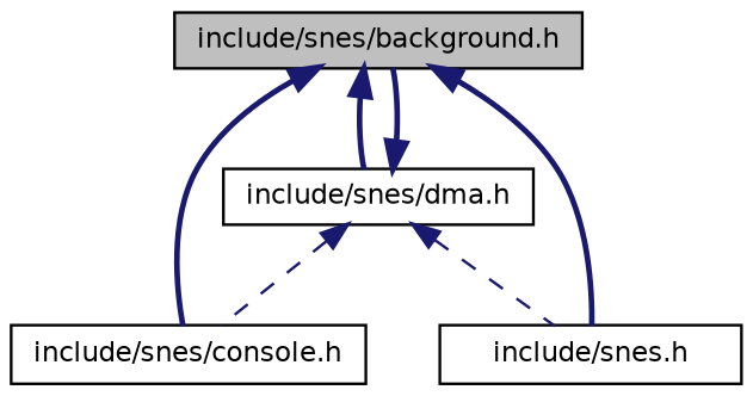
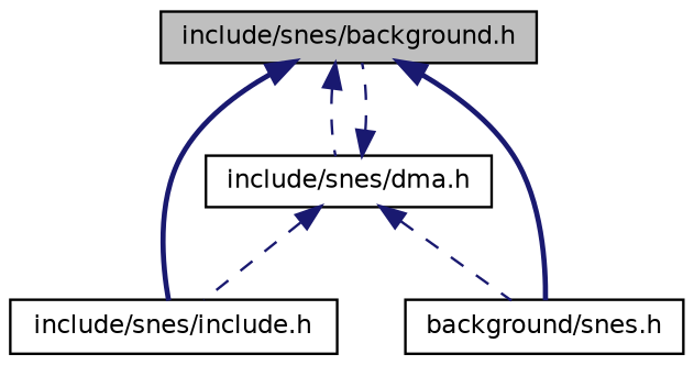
  digraph {
    node [color=black fillcolor=white fontname=Helvetica fontsize=10 shape=record style=filled]
    edge [color=midnightblue dir=back fontname=Helvetica fontsize=10 labelfontname=Helvetica labelfontsize=10 style=bold]
    n1 [fillcolor=grey75 fontcolor=black height=0.2 label="include/snes/background.h" width=0.4]
-   n2 [height=0.2 label="include/snes/console.h" width=0.4]
-   n3 [height=0.2 label="include/snes.h" width=0.4]
+   n2 [height=0.2 label="include/snes/include.h" width=0.4]
+   n3 [height=0.2 label="background/snes.h" width=0.4]
    n4 [height=0.2 label="include/snes/dma.h" width=0.4]
    n1 -> n2
    n1 -> n3
-   n1 -> n4
-   n4 -> n1
+   n1 -> n4 [style=dashed]
+   n4 -> n1 [style=dashed]
    n4 -> n2 [style=dashed]
    n4 -> n3 [style=dashed]
  }
